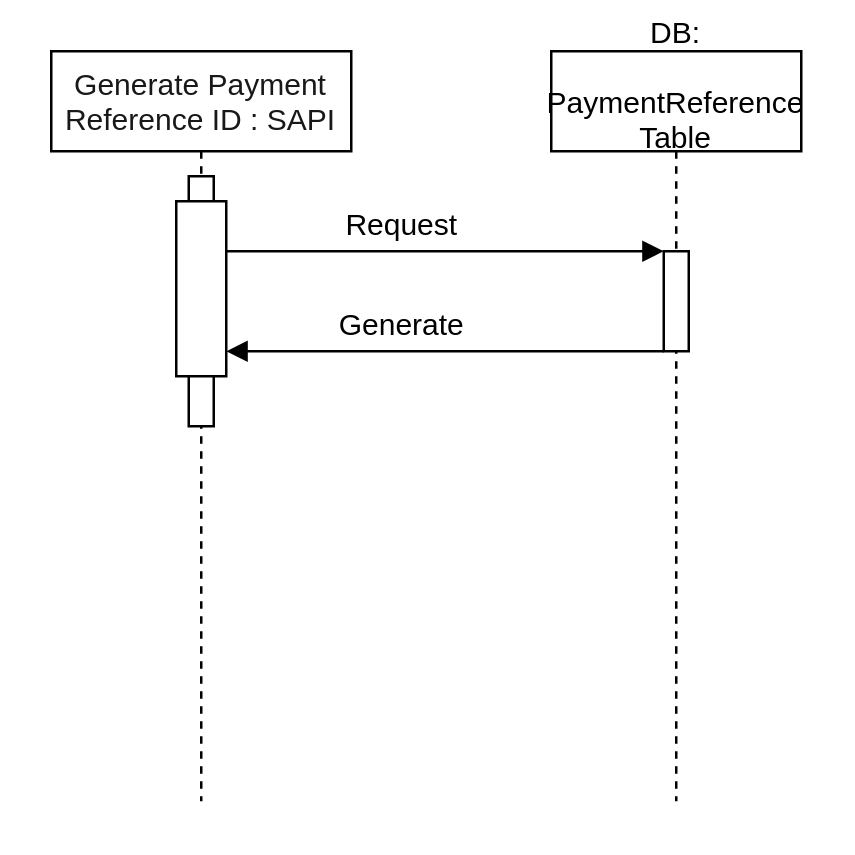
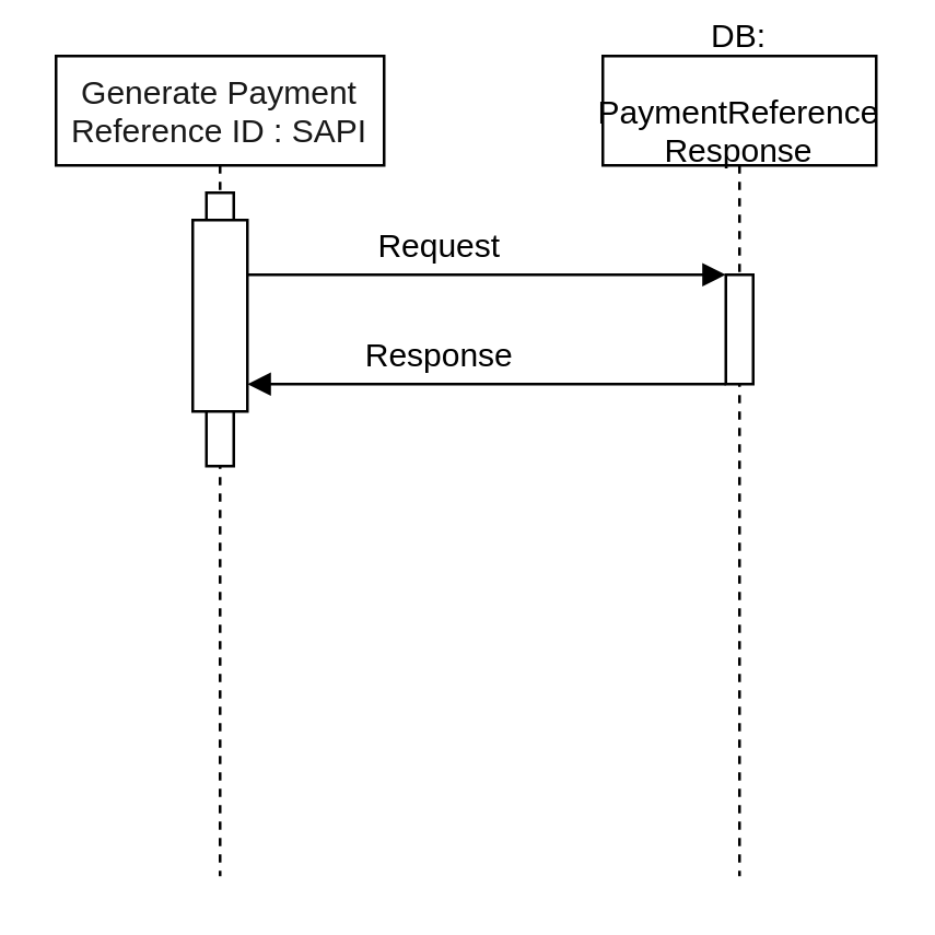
  <mxCell id="0" />
  <mxCell id="1" parent="0" />
  <mxCell id="2" value="Generate Payment &#10;Reference ID : SAPI" style="shape=umlLifeline;perimeter=lifelinePerimeter;container=1;collapsible=0;recursiveResize=0;rounded=0;shadow=0;strokeWidth=1;textOpacity=90;spacing=0;" vertex="1" parent="1"><mxGeometry x="20" y="20" width="120" height="300" as="geometry" /></mxCell>
  <mxCell id="3" value="" style="points=[];perimeter=orthogonalPerimeter;rounded=0;shadow=0;strokeWidth=1;" vertex="1" parent="2"><mxGeometry x="90" y="120" as="geometry" /></mxCell>
  <mxCell id="4" value="" style="points=[];perimeter=orthogonalPerimeter;rounded=0;shadow=0;strokeWidth=1;" vertex="1" parent="2"><mxGeometry x="55" y="50" width="10" height="100" as="geometry" /></mxCell>
  <mxCell id="5" value="" style="points=[];perimeter=orthogonalPerimeter;rounded=0;shadow=0;strokeWidth=1;" vertex="1" parent="2"><mxGeometry x="50" y="60" width="20" height="70" as="geometry" /></mxCell>
- <mxCell id="6" value="DB: &#10;&#10;PaymentReference&#10;Table&#10;" style="shape=umlLifeline;perimeter=lifelinePerimeter;container=1;collapsible=0;recursiveResize=0;rounded=0;shadow=0;strokeWidth=1;" vertex="1" parent="1"><mxGeometry x="220" y="20" width="100" height="300" as="geometry" /></mxCell>
+ <mxCell id="6" value="DB: &#10;&#10;PaymentReference&#10;Response&#10;" style="shape=umlLifeline;perimeter=lifelinePerimeter;container=1;collapsible=0;recursiveResize=0;rounded=0;shadow=0;strokeWidth=1;" vertex="1" parent="1"><mxGeometry x="220" y="20" width="100" height="300" as="geometry" /></mxCell>
  <mxCell id="7" value="" style="points=[];perimeter=orthogonalPerimeter;rounded=0;shadow=0;strokeWidth=1;" vertex="1" parent="6"><mxGeometry x="45" y="80" width="10" height="40" as="geometry" /></mxCell>
  <mxCell id="8" value="" style="verticalAlign=bottom;endArrow=block;entryX=0;entryY=0;shadow=0;strokeWidth=1;" edge="1" parent="1" target="7"><mxGeometry relative="1" as="geometry"><mxPoint x="90" y="100" as="sourcePoint" /></mxGeometry></mxCell>
  <mxCell id="9" value="" style="verticalAlign=bottom;endArrow=block;shadow=0;strokeWidth=1;" edge="1" parent="1" source="7"><mxGeometry relative="1" as="geometry"><mxPoint x="160" y="140" as="sourcePoint" /><mxPoint x="90" y="140" as="targetPoint" /></mxGeometry></mxCell>
  <mxCell id="10" value="Request" style="text;html=1;align=center;verticalAlign=middle;resizable=0;points=[];autosize=1;" vertex="1" parent="1"><mxGeometry x="130" y="80" width="60" height="20" as="geometry" /></mxCell>
- <mxCell id="11" value="Generate" style="text;html=1;align=center;verticalAlign=middle;resizable=0;points=[];autosize=1;" vertex="1" parent="1"><mxGeometry x="125" y="120" width="70" height="20" as="geometry" /></mxCell>
+ <mxCell id="11" value="Response" style="text;html=1;align=center;verticalAlign=middle;resizable=0;points=[];autosize=1;" vertex="1" parent="1"><mxGeometry x="125" y="120" width="70" height="20" as="geometry" /></mxCell>
